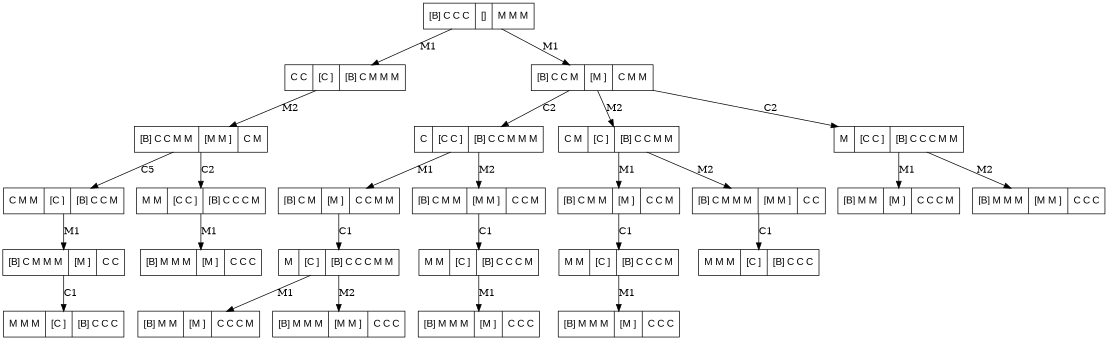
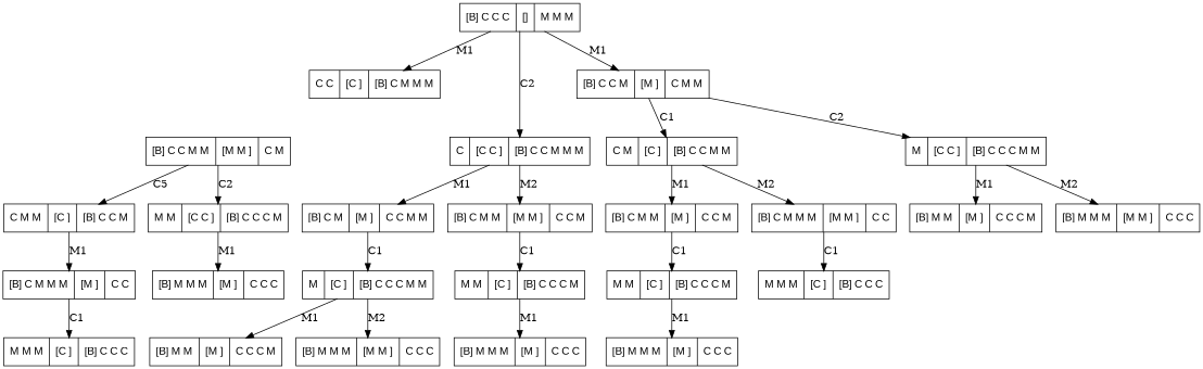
  digraph {
    node [fontname=Arial shape=record]
    n1 [label="[B] C C C  |       []      | M M M "]
    n2 [label="C C  |       [C ]      | [B] C M M M "]
    n3 [label="C  |       [C C ]      | [B] C C M M M "]
    n4 [label="[B] C C M  |       [M ]      | C M M "]
    n5 [label="[B] C C M M  |       [M M ]      | C M "]
    n6 [label="[B] C M  |       [M ]      | C C M M "]
    n7 [label="[B] C M M  |       [M M ]      | C C M "]
    n8 [label="C M  |       [C ]      | [B] C C M M "]
    n9 [label="M  |       [C C ]      | [B] C C C M M "]
    n10 [label="C M M  |       [C ]      | [B] C C M "]
    n11 [label="M M  |       [C C ]      | [B] C C C M "]
    n12 [label="M  |       [C ]      | [B] C C C M M "]
    n13 [label="M M  |       [C ]      | [B] C C C M "]
    n14 [label="[B] C M M  |       [M ]      | C C M "]
    n15 [label="[B] C M M M  |       [M M ]      | C C "]
    n16 [label="[B] M M  |       [M ]      | C C C M "]
    n17 [label="[B] M M M  |       [M M ]      | C C C "]
    n18 [label="[B] C M M M  |       [M ]      | C C "]
    n19 [label="[B] M M M  |       [M ]      | C C C "]
    n20 [label="[B] M M  |       [M ]      | C C C M "]
    n21 [label="[B] M M M  |       [M M ]      | C C C "]
    n22 [label="[B] M M M  |       [M ]      | C C C "]
    n23 [label="M M  |       [C ]      | [B] C C C M "]
    n24 [label="M M M  |       [C ]      | [B] C C C "]
    n25 [label="M M M  |       [C ]      | [B] C C C "]
    n26 [label="[B] M M M  |       [M ]      | C C C "]
    n1 -> n2 [label=M1]
-   n4 -> n3 [label=C2]
+   n1 -> n3 [label=C2]
    n1 -> n4 [label=M1]
-   n2 -> n5 [label=M2]
    n3 -> n6 [label=M1]
    n3 -> n7 [label=M2]
-   n4 -> n8 [label=M2]
+   n4 -> n8 [label=C1]
    n4 -> n9 [label=C2]
    n5 -> n10 [label=C5]
    n5 -> n11 [label=C2]
    n6 -> n12 [label=C1]
    n7 -> n13 [label=C1]
    n8 -> n14 [label=M1]
    n8 -> n15 [label=M2]
    n9 -> n16 [label=M1]
    n9 -> n17 [label=M2]
    n10 -> n18 [label=M1]
    n11 -> n19 [label=M1]
    n12 -> n20 [label=M1]
    n12 -> n21 [label=M2]
    n13 -> n22 [label=M1]
    n14 -> n23 [label=C1]
    n15 -> n24 [label=C1]
    n18 -> n25 [label=C1]
    n23 -> n26 [label=M1]
  }
